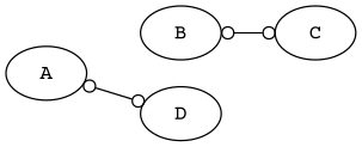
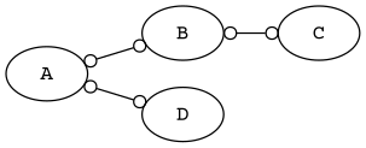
  digraph {
    fontname="Courier Prime"
    rankdir=LR
    node [fontname="Courier Prime" shape=oval]
    edge [arrowhead=odot arrowtail=odot color=black dir=both fontname="Courier Prime"]
    n1 [label=A]
    n2 [label=B]
    n3 [label=D]
    n4 [label=C]
+   n1 -> n2
    n1 -> n3
    n2 -> n4
  }
